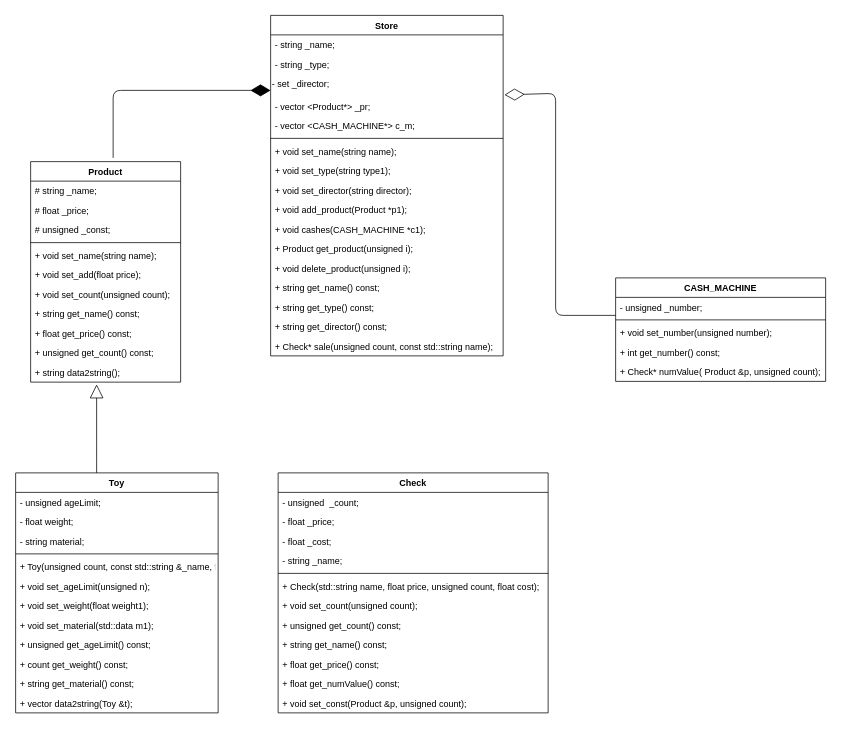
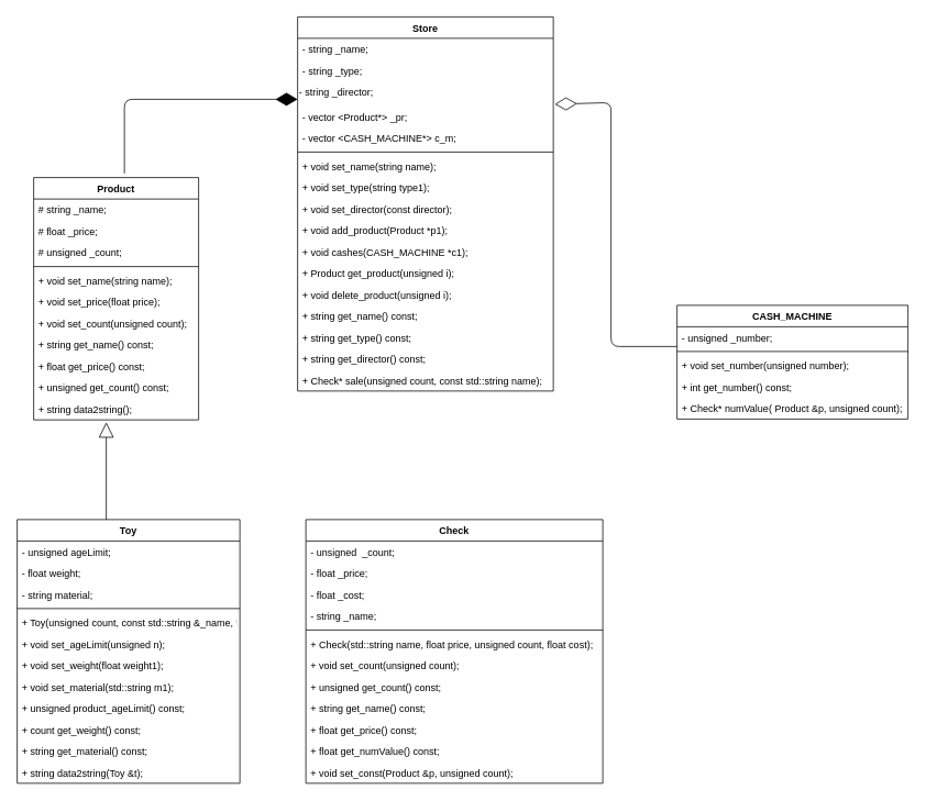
  <mxCell id="0" />
  <mxCell id="1" parent="0" />
  <mxCell id="2" value="Store" style="swimlane;fontStyle=1;align=center;verticalAlign=top;childLayout=stackLayout;horizontal=1;startSize=26;horizontalStack=0;resizeParent=1;resizeParentMax=0;resizeLast=0;collapsible=1;marginBottom=0;" parent="1" vertex="1"><mxGeometry x="360" y="20" width="310" height="454" as="geometry" /></mxCell>
  <mxCell id="3" value="- string _name;" style="text;strokeColor=none;fillColor=none;align=left;verticalAlign=top;spacingLeft=4;spacingRight=4;overflow=hidden;rotatable=0;points=[[0,0.5],[1,0.5]];portConstraint=eastwest;" parent="2" vertex="1"><mxGeometry y="26" width="310" height="26" as="geometry" /></mxCell>
  <mxCell id="4" value="- string _type;" style="text;strokeColor=none;fillColor=none;align=left;verticalAlign=top;spacingLeft=4;spacingRight=4;overflow=hidden;rotatable=0;points=[[0,0.5],[1,0.5]];portConstraint=eastwest;" parent="2" vertex="1"><mxGeometry y="52" width="310" height="26" as="geometry" /></mxCell>
- <mxCell id="5" value="&lt;pre style=&quot;margin-top: 0px ; margin-bottom: 0px&quot;&gt;&lt;pre style=&quot;margin-top: 0px ; margin-bottom: 0px&quot;&gt;&lt;span style=&quot;font-family: &amp;#34;helvetica&amp;#34; ; white-space: nowrap&quot;&gt;- set _director;&lt;/span&gt;&lt;br&gt;&lt;/pre&gt;&lt;/pre&gt;" style="text;html=1;" parent="2" vertex="1"><mxGeometry y="78" width="310" height="30" as="geometry" /></mxCell>
+ <mxCell id="5" value="&lt;pre style=&quot;margin-top: 0px ; margin-bottom: 0px&quot;&gt;&lt;pre style=&quot;margin-top: 0px ; margin-bottom: 0px&quot;&gt;&lt;span style=&quot;font-family: &amp;#34;helvetica&amp;#34; ; white-space: nowrap&quot;&gt;- string _director;&lt;/span&gt;&lt;br&gt;&lt;/pre&gt;&lt;/pre&gt;" style="text;html=1;" parent="2" vertex="1"><mxGeometry y="78" width="310" height="30" as="geometry" /></mxCell>
  <mxCell id="6" value="- vector &lt;Product*&gt; _pr; " style="text;strokeColor=none;fillColor=none;align=left;verticalAlign=top;spacingLeft=4;spacingRight=4;overflow=hidden;rotatable=0;points=[[0,0.5],[1,0.5]];portConstraint=eastwest;" parent="2" vertex="1"><mxGeometry y="108" width="310" height="26" as="geometry" /></mxCell>
  <mxCell id="7" value="- vector &lt;CASH_MACHINE*&gt; c_m;" style="text;strokeColor=none;fillColor=none;align=left;verticalAlign=top;spacingLeft=4;spacingRight=4;overflow=hidden;rotatable=0;points=[[0,0.5],[1,0.5]];portConstraint=eastwest;" parent="2" vertex="1"><mxGeometry y="134" width="310" height="26" as="geometry" /></mxCell>
  <mxCell id="8" value="" style="line;strokeWidth=1;fillColor=none;align=left;verticalAlign=middle;spacingTop=-1;spacingLeft=3;spacingRight=3;rotatable=0;labelPosition=right;points=[];portConstraint=eastwest;" parent="2" vertex="1"><mxGeometry y="160" width="310" height="8" as="geometry" /></mxCell>
  <mxCell id="9" value="+ void set_name(string name);" style="text;strokeColor=none;fillColor=none;align=left;verticalAlign=top;spacingLeft=4;spacingRight=4;overflow=hidden;rotatable=0;points=[[0,0.5],[1,0.5]];portConstraint=eastwest;" parent="2" vertex="1"><mxGeometry y="168" width="310" height="26" as="geometry" /></mxCell>
  <mxCell id="10" value="+ void set_type(string type1);" style="text;strokeColor=none;fillColor=none;align=left;verticalAlign=top;spacingLeft=4;spacingRight=4;overflow=hidden;rotatable=0;points=[[0,0.5],[1,0.5]];portConstraint=eastwest;" parent="2" vertex="1"><mxGeometry y="194" width="310" height="26" as="geometry" /></mxCell>
- <mxCell id="11" value="+ void set_director(string director);" style="text;strokeColor=none;fillColor=none;align=left;verticalAlign=top;spacingLeft=4;spacingRight=4;overflow=hidden;rotatable=0;points=[[0,0.5],[1,0.5]];portConstraint=eastwest;" parent="2" vertex="1"><mxGeometry y="220" width="310" height="26" as="geometry" /></mxCell>
+ <mxCell id="11" value="+ void set_director(const director);" style="text;strokeColor=none;fillColor=none;align=left;verticalAlign=top;spacingLeft=4;spacingRight=4;overflow=hidden;rotatable=0;points=[[0,0.5],[1,0.5]];portConstraint=eastwest;" parent="2" vertex="1"><mxGeometry y="220" width="310" height="26" as="geometry" /></mxCell>
  <mxCell id="12" value="+ void add_product(Product *p1);" style="text;strokeColor=none;fillColor=none;align=left;verticalAlign=top;spacingLeft=4;spacingRight=4;overflow=hidden;rotatable=0;points=[[0,0.5],[1,0.5]];portConstraint=eastwest;" parent="2" vertex="1"><mxGeometry y="246" width="310" height="26" as="geometry" /></mxCell>
  <mxCell id="13" value="+ void cashes(CASH_MACHINE *c1);" style="text;strokeColor=none;fillColor=none;align=left;verticalAlign=top;spacingLeft=4;spacingRight=4;overflow=hidden;rotatable=0;points=[[0,0.5],[1,0.5]];portConstraint=eastwest;" parent="2" vertex="1"><mxGeometry y="272" width="310" height="26" as="geometry" /></mxCell>
  <mxCell id="14" value="+ Product get_product(unsigned i);" style="text;strokeColor=none;fillColor=none;align=left;verticalAlign=top;spacingLeft=4;spacingRight=4;overflow=hidden;rotatable=0;points=[[0,0.5],[1,0.5]];portConstraint=eastwest;" parent="2" vertex="1"><mxGeometry y="298" width="310" height="26" as="geometry" /></mxCell>
  <mxCell id="15" value="+ void delete_product(unsigned i);" style="text;strokeColor=none;fillColor=none;align=left;verticalAlign=top;spacingLeft=4;spacingRight=4;overflow=hidden;rotatable=0;points=[[0,0.5],[1,0.5]];portConstraint=eastwest;" parent="2" vertex="1"><mxGeometry y="324" width="310" height="26" as="geometry" /></mxCell>
  <mxCell id="16" value="+ string get_name() const;" style="text;strokeColor=none;fillColor=none;align=left;verticalAlign=top;spacingLeft=4;spacingRight=4;overflow=hidden;rotatable=0;points=[[0,0.5],[1,0.5]];portConstraint=eastwest;" parent="2" vertex="1"><mxGeometry y="350" width="310" height="26" as="geometry" /></mxCell>
  <mxCell id="17" value="+ string get_type() const;" style="text;strokeColor=none;fillColor=none;align=left;verticalAlign=top;spacingLeft=4;spacingRight=4;overflow=hidden;rotatable=0;points=[[0,0.5],[1,0.5]];portConstraint=eastwest;" parent="2" vertex="1"><mxGeometry y="376" width="310" height="26" as="geometry" /></mxCell>
  <mxCell id="18" value="+ string get_director() const;" style="text;strokeColor=none;fillColor=none;align=left;verticalAlign=top;spacingLeft=4;spacingRight=4;overflow=hidden;rotatable=0;points=[[0,0.5],[1,0.5]];portConstraint=eastwest;" parent="2" vertex="1"><mxGeometry y="402" width="310" height="26" as="geometry" /></mxCell>
  <mxCell id="19" value="+ Check* sale(unsigned count, const std::string name);" style="text;strokeColor=none;fillColor=none;align=left;verticalAlign=top;spacingLeft=4;spacingRight=4;overflow=hidden;rotatable=0;points=[[0,0.5],[1,0.5]];portConstraint=eastwest;" parent="2" vertex="1"><mxGeometry y="428" width="310" height="26" as="geometry" /></mxCell>
  <mxCell id="20" value="Check" style="swimlane;fontStyle=1;align=center;verticalAlign=top;childLayout=stackLayout;horizontal=1;startSize=26;horizontalStack=0;resizeParent=1;resizeParentMax=0;resizeLast=0;collapsible=1;marginBottom=0;" parent="1" vertex="1"><mxGeometry x="370" y="630" width="360" height="320" as="geometry" /></mxCell>
  <mxCell id="21" value="- unsigned  _count;" style="text;strokeColor=none;fillColor=none;align=left;verticalAlign=top;spacingLeft=4;spacingRight=4;overflow=hidden;rotatable=0;points=[[0,0.5],[1,0.5]];portConstraint=eastwest;" parent="20" vertex="1"><mxGeometry y="26" width="360" height="26" as="geometry" /></mxCell>
  <mxCell id="22" value="- float _price;" style="text;strokeColor=none;fillColor=none;align=left;verticalAlign=top;spacingLeft=4;spacingRight=4;overflow=hidden;rotatable=0;points=[[0,0.5],[1,0.5]];portConstraint=eastwest;" vertex="1" parent="20"><mxGeometry y="52" width="360" height="26" as="geometry" /></mxCell>
  <mxCell id="23" value="- float _cost;" style="text;strokeColor=none;fillColor=none;align=left;verticalAlign=top;spacingLeft=4;spacingRight=4;overflow=hidden;rotatable=0;points=[[0,0.5],[1,0.5]];portConstraint=eastwest;" vertex="1" parent="20"><mxGeometry y="78" width="360" height="26" as="geometry" /></mxCell>
  <mxCell id="24" value="- string _name;" style="text;strokeColor=none;fillColor=none;align=left;verticalAlign=top;spacingLeft=4;spacingRight=4;overflow=hidden;rotatable=0;points=[[0,0.5],[1,0.5]];portConstraint=eastwest;" vertex="1" parent="20"><mxGeometry y="104" width="360" height="26" as="geometry" /></mxCell>
  <mxCell id="25" value="" style="line;strokeWidth=1;fillColor=none;align=left;verticalAlign=middle;spacingTop=-1;spacingLeft=3;spacingRight=3;rotatable=0;labelPosition=right;points=[];portConstraint=eastwest;" parent="20" vertex="1"><mxGeometry y="130" width="360" height="8" as="geometry" /></mxCell>
  <mxCell id="26" value="+ Check(std::string name, float price, unsigned count, float cost);" style="text;strokeColor=none;fillColor=none;align=left;verticalAlign=top;spacingLeft=4;spacingRight=4;overflow=hidden;rotatable=0;points=[[0,0.5],[1,0.5]];portConstraint=eastwest;" parent="20" vertex="1"><mxGeometry y="138" width="360" height="26" as="geometry" /></mxCell>
  <mxCell id="27" value="+ void set_count(unsigned count);" style="text;strokeColor=none;fillColor=none;align=left;verticalAlign=top;spacingLeft=4;spacingRight=4;overflow=hidden;rotatable=0;points=[[0,0.5],[1,0.5]];portConstraint=eastwest;" parent="20" vertex="1"><mxGeometry y="164" width="360" height="26" as="geometry" /></mxCell>
  <mxCell id="28" value="+ unsigned get_count() const;" style="text;strokeColor=none;fillColor=none;align=left;verticalAlign=top;spacingLeft=4;spacingRight=4;overflow=hidden;rotatable=0;points=[[0,0.5],[1,0.5]];portConstraint=eastwest;" parent="20" vertex="1"><mxGeometry y="190" width="360" height="26" as="geometry" /></mxCell>
  <mxCell id="29" value="+ string get_name() const;" style="text;strokeColor=none;fillColor=none;align=left;verticalAlign=top;spacingLeft=4;spacingRight=4;overflow=hidden;rotatable=0;points=[[0,0.5],[1,0.5]];portConstraint=eastwest;" parent="20" vertex="1"><mxGeometry y="216" width="360" height="26" as="geometry" /></mxCell>
  <mxCell id="30" value="+ float get_price() const;" style="text;strokeColor=none;fillColor=none;align=left;verticalAlign=top;spacingLeft=4;spacingRight=4;overflow=hidden;rotatable=0;points=[[0,0.5],[1,0.5]];portConstraint=eastwest;" parent="20" vertex="1"><mxGeometry y="242" width="360" height="26" as="geometry" /></mxCell>
  <mxCell id="31" value="+ float get_numValue() const;" style="text;strokeColor=none;fillColor=none;align=left;verticalAlign=top;spacingLeft=4;spacingRight=4;overflow=hidden;rotatable=0;points=[[0,0.5],[1,0.5]];portConstraint=eastwest;" parent="20" vertex="1"><mxGeometry y="268" width="360" height="26" as="geometry" /></mxCell>
  <mxCell id="32" value="+ void set_const(Product &amp;p, unsigned count);" style="text;strokeColor=none;fillColor=none;align=left;verticalAlign=top;spacingLeft=4;spacingRight=4;overflow=hidden;rotatable=0;points=[[0,0.5],[1,0.5]];portConstraint=eastwest;" parent="20" vertex="1"><mxGeometry y="294" width="360" height="26" as="geometry" /></mxCell>
  <mxCell id="33" value="Product" style="swimlane;fontStyle=1;align=center;verticalAlign=top;childLayout=stackLayout;horizontal=1;startSize=26;horizontalStack=0;resizeParent=1;resizeParentMax=0;resizeLast=0;collapsible=1;marginBottom=0;" parent="1" vertex="1"><mxGeometry x="40" y="215" width="200" height="294" as="geometry" /></mxCell>
  <mxCell id="34" value="# string _name;" style="text;strokeColor=none;fillColor=none;align=left;verticalAlign=top;spacingLeft=4;spacingRight=4;overflow=hidden;rotatable=0;points=[[0,0.5],[1,0.5]];portConstraint=eastwest;" parent="33" vertex="1"><mxGeometry y="26" width="200" height="26" as="geometry" /></mxCell>
  <mxCell id="35" value="# float _price;" style="text;strokeColor=none;fillColor=none;align=left;verticalAlign=top;spacingLeft=4;spacingRight=4;overflow=hidden;rotatable=0;points=[[0,0.5],[1,0.5]];portConstraint=eastwest;" parent="33" vertex="1"><mxGeometry y="52" width="200" height="26" as="geometry" /></mxCell>
- <mxCell id="36" value="# unsigned _const;" style="text;strokeColor=none;fillColor=none;align=left;verticalAlign=top;spacingLeft=4;spacingRight=4;overflow=hidden;rotatable=0;points=[[0,0.5],[1,0.5]];portConstraint=eastwest;" parent="33" vertex="1"><mxGeometry y="78" width="200" height="26" as="geometry" /></mxCell>
+ <mxCell id="36" value="# unsigned _count;" style="text;strokeColor=none;fillColor=none;align=left;verticalAlign=top;spacingLeft=4;spacingRight=4;overflow=hidden;rotatable=0;points=[[0,0.5],[1,0.5]];portConstraint=eastwest;" parent="33" vertex="1"><mxGeometry y="78" width="200" height="26" as="geometry" /></mxCell>
  <mxCell id="37" value="" style="line;strokeWidth=1;fillColor=none;align=left;verticalAlign=middle;spacingTop=-1;spacingLeft=3;spacingRight=3;rotatable=0;labelPosition=right;points=[];portConstraint=eastwest;" parent="33" vertex="1"><mxGeometry y="104" width="200" height="8" as="geometry" /></mxCell>
  <mxCell id="38" value="+ void set_name(string name);" style="text;strokeColor=none;fillColor=none;align=left;verticalAlign=top;spacingLeft=4;spacingRight=4;overflow=hidden;rotatable=0;points=[[0,0.5],[1,0.5]];portConstraint=eastwest;" parent="33" vertex="1"><mxGeometry y="112" width="200" height="26" as="geometry" /></mxCell>
- <mxCell id="39" value="+ void set_add(float price);" style="text;strokeColor=none;fillColor=none;align=left;verticalAlign=top;spacingLeft=4;spacingRight=4;overflow=hidden;rotatable=0;points=[[0,0.5],[1,0.5]];portConstraint=eastwest;" parent="33" vertex="1"><mxGeometry y="138" width="200" height="26" as="geometry" /></mxCell>
+ <mxCell id="39" value="+ void set_price(float price);" style="text;strokeColor=none;fillColor=none;align=left;verticalAlign=top;spacingLeft=4;spacingRight=4;overflow=hidden;rotatable=0;points=[[0,0.5],[1,0.5]];portConstraint=eastwest;" parent="33" vertex="1"><mxGeometry y="138" width="200" height="26" as="geometry" /></mxCell>
  <mxCell id="40" value="+ void set_count(unsigned count);" style="text;strokeColor=none;fillColor=none;align=left;verticalAlign=top;spacingLeft=4;spacingRight=4;overflow=hidden;rotatable=0;points=[[0,0.5],[1,0.5]];portConstraint=eastwest;" parent="33" vertex="1"><mxGeometry y="164" width="200" height="26" as="geometry" /></mxCell>
  <mxCell id="41" value="+ string get_name() const;" style="text;strokeColor=none;fillColor=none;align=left;verticalAlign=top;spacingLeft=4;spacingRight=4;overflow=hidden;rotatable=0;points=[[0,0.5],[1,0.5]];portConstraint=eastwest;" parent="33" vertex="1"><mxGeometry y="190" width="200" height="26" as="geometry" /></mxCell>
  <mxCell id="42" value="+ float get_price() const;" style="text;strokeColor=none;fillColor=none;align=left;verticalAlign=top;spacingLeft=4;spacingRight=4;overflow=hidden;rotatable=0;points=[[0,0.5],[1,0.5]];portConstraint=eastwest;" parent="33" vertex="1"><mxGeometry y="216" width="200" height="26" as="geometry" /></mxCell>
  <mxCell id="43" value="+ unsigned get_count() const;" style="text;strokeColor=none;fillColor=none;align=left;verticalAlign=top;spacingLeft=4;spacingRight=4;overflow=hidden;rotatable=0;points=[[0,0.5],[1,0.5]];portConstraint=eastwest;" parent="33" vertex="1"><mxGeometry y="242" width="200" height="26" as="geometry" /></mxCell>
  <mxCell id="44" value="+ string data2string();" style="text;strokeColor=none;fillColor=none;align=left;verticalAlign=top;spacingLeft=4;spacingRight=4;overflow=hidden;rotatable=0;points=[[0,0.5],[1,0.5]];portConstraint=eastwest;" parent="33" vertex="1"><mxGeometry y="268" width="200" height="26" as="geometry" /></mxCell>
  <mxCell id="45" value="Toy" style="swimlane;fontStyle=1;align=center;verticalAlign=top;childLayout=stackLayout;horizontal=1;startSize=26;horizontalStack=0;resizeParent=1;resizeParentMax=0;resizeLast=0;collapsible=1;marginBottom=0;" parent="1" vertex="1"><mxGeometry x="20" y="630" width="270" height="320" as="geometry" /></mxCell>
  <mxCell id="46" value="- unsigned ageLimit;" style="text;strokeColor=none;fillColor=none;align=left;verticalAlign=top;spacingLeft=4;spacingRight=4;overflow=hidden;rotatable=0;points=[[0,0.5],[1,0.5]];portConstraint=eastwest;" parent="45" vertex="1"><mxGeometry y="26" width="270" height="26" as="geometry" /></mxCell>
  <mxCell id="47" value="- float weight;" style="text;strokeColor=none;fillColor=none;align=left;verticalAlign=top;spacingLeft=4;spacingRight=4;overflow=hidden;rotatable=0;points=[[0,0.5],[1,0.5]];portConstraint=eastwest;" parent="45" vertex="1"><mxGeometry y="52" width="270" height="26" as="geometry" /></mxCell>
  <mxCell id="48" value="- string material;" style="text;strokeColor=none;fillColor=none;align=left;verticalAlign=top;spacingLeft=4;spacingRight=4;overflow=hidden;rotatable=0;points=[[0,0.5],[1,0.5]];portConstraint=eastwest;" parent="45" vertex="1"><mxGeometry y="78" width="270" height="26" as="geometry" /></mxCell>
  <mxCell id="49" value="" style="line;strokeWidth=1;fillColor=none;align=left;verticalAlign=middle;spacingTop=-1;spacingLeft=3;spacingRight=3;rotatable=0;labelPosition=right;points=[];portConstraint=eastwest;" parent="45" vertex="1"><mxGeometry y="104" width="270" height="8" as="geometry" /></mxCell>
  <mxCell id="50" value="+ Toy(unsigned count, const std::string &amp;_name, float price, unsigned ageLimit,&#10;&#10;        float weight, const std::string &amp;material);" style="text;strokeColor=none;fillColor=none;align=left;verticalAlign=top;spacingLeft=4;spacingRight=4;overflow=hidden;rotatable=0;points=[[0,0.5],[1,0.5]];portConstraint=eastwest;" parent="45" vertex="1"><mxGeometry y="112" width="270" height="26" as="geometry" /></mxCell>
  <mxCell id="51" value="+ void set_ageLimit(unsigned n);" style="text;strokeColor=none;fillColor=none;align=left;verticalAlign=top;spacingLeft=4;spacingRight=4;overflow=hidden;rotatable=0;points=[[0,0.5],[1,0.5]];portConstraint=eastwest;" parent="45" vertex="1"><mxGeometry y="138" width="270" height="26" as="geometry" /></mxCell>
  <mxCell id="52" value="+ void set_weight(float weight1);" style="text;strokeColor=none;fillColor=none;align=left;verticalAlign=top;spacingLeft=4;spacingRight=4;overflow=hidden;rotatable=0;points=[[0,0.5],[1,0.5]];portConstraint=eastwest;" parent="45" vertex="1"><mxGeometry y="164" width="270" height="26" as="geometry" /></mxCell>
- <mxCell id="53" value="+ void set_material(std::data m1);" style="text;strokeColor=none;fillColor=none;align=left;verticalAlign=top;spacingLeft=4;spacingRight=4;overflow=hidden;rotatable=0;points=[[0,0.5],[1,0.5]];portConstraint=eastwest;" parent="45" vertex="1"><mxGeometry y="190" width="270" height="26" as="geometry" /></mxCell>
- <mxCell id="54" value="+ unsigned get_ageLimit() const;" style="text;strokeColor=none;fillColor=none;align=left;verticalAlign=top;spacingLeft=4;spacingRight=4;overflow=hidden;rotatable=0;points=[[0,0.5],[1,0.5]];portConstraint=eastwest;" parent="45" vertex="1"><mxGeometry y="216" width="270" height="26" as="geometry" /></mxCell>
+ <mxCell id="53" value="+ void set_material(std::string m1);" style="text;strokeColor=none;fillColor=none;align=left;verticalAlign=top;spacingLeft=4;spacingRight=4;overflow=hidden;rotatable=0;points=[[0,0.5],[1,0.5]];portConstraint=eastwest;" parent="45" vertex="1"><mxGeometry y="190" width="270" height="26" as="geometry" /></mxCell>
+ <mxCell id="54" value="+ unsigned product_ageLimit() const;" style="text;strokeColor=none;fillColor=none;align=left;verticalAlign=top;spacingLeft=4;spacingRight=4;overflow=hidden;rotatable=0;points=[[0,0.5],[1,0.5]];portConstraint=eastwest;" parent="45" vertex="1"><mxGeometry y="216" width="270" height="26" as="geometry" /></mxCell>
  <mxCell id="55" value="+ count get_weight() const;" style="text;strokeColor=none;fillColor=none;align=left;verticalAlign=top;spacingLeft=4;spacingRight=4;overflow=hidden;rotatable=0;points=[[0,0.5],[1,0.5]];portConstraint=eastwest;" parent="45" vertex="1"><mxGeometry y="242" width="270" height="26" as="geometry" /></mxCell>
  <mxCell id="56" value="+ string get_material() const;" style="text;strokeColor=none;fillColor=none;align=left;verticalAlign=top;spacingLeft=4;spacingRight=4;overflow=hidden;rotatable=0;points=[[0,0.5],[1,0.5]];portConstraint=eastwest;" parent="45" vertex="1"><mxGeometry y="268" width="270" height="26" as="geometry" /></mxCell>
- <mxCell id="57" value="+ vector data2string(Toy &amp;t);" style="text;strokeColor=none;fillColor=none;align=left;verticalAlign=top;spacingLeft=4;spacingRight=4;overflow=hidden;rotatable=0;points=[[0,0.5],[1,0.5]];portConstraint=eastwest;" parent="45" vertex="1"><mxGeometry y="294" width="270" height="26" as="geometry" /></mxCell>
+ <mxCell id="57" value="+ string data2string(Toy &amp;t);" style="text;strokeColor=none;fillColor=none;align=left;verticalAlign=top;spacingLeft=4;spacingRight=4;overflow=hidden;rotatable=0;points=[[0,0.5],[1,0.5]];portConstraint=eastwest;" parent="45" vertex="1"><mxGeometry y="294" width="270" height="26" as="geometry" /></mxCell>
  <mxCell id="58" value="CASH_MACHINE" style="swimlane;fontStyle=1;align=center;verticalAlign=top;childLayout=stackLayout;horizontal=1;startSize=26;horizontalStack=0;resizeParent=1;resizeParentMax=0;resizeLast=0;collapsible=1;marginBottom=0;" parent="1" vertex="1"><mxGeometry x="820" y="370" width="280" height="138" as="geometry" /></mxCell>
  <mxCell id="59" value="- unsigned _number; " style="text;strokeColor=none;fillColor=none;align=left;verticalAlign=top;spacingLeft=4;spacingRight=4;overflow=hidden;rotatable=0;points=[[0,0.5],[1,0.5]];portConstraint=eastwest;" parent="58" vertex="1"><mxGeometry y="26" width="280" height="26" as="geometry" /></mxCell>
  <mxCell id="60" value="" style="line;strokeWidth=1;fillColor=none;align=left;verticalAlign=middle;spacingTop=-1;spacingLeft=3;spacingRight=3;rotatable=0;labelPosition=right;points=[];portConstraint=eastwest;" parent="58" vertex="1"><mxGeometry y="52" width="280" height="8" as="geometry" /></mxCell>
  <mxCell id="61" value="+ void set_number(unsigned number);" style="text;strokeColor=none;fillColor=none;align=left;verticalAlign=top;spacingLeft=4;spacingRight=4;overflow=hidden;rotatable=0;points=[[0,0.5],[1,0.5]];portConstraint=eastwest;" parent="58" vertex="1"><mxGeometry y="60" width="280" height="26" as="geometry" /></mxCell>
  <mxCell id="62" value="+ int get_number() const;" style="text;strokeColor=none;fillColor=none;align=left;verticalAlign=top;spacingLeft=4;spacingRight=4;overflow=hidden;rotatable=0;points=[[0,0.5],[1,0.5]];portConstraint=eastwest;" parent="58" vertex="1"><mxGeometry y="86" width="280" height="26" as="geometry" /></mxCell>
  <mxCell id="63" value="+ Check* numValue( Product &amp;p, unsigned count);" style="text;strokeColor=none;fillColor=none;align=left;verticalAlign=top;spacingLeft=4;spacingRight=4;overflow=hidden;rotatable=0;points=[[0,0.5],[1,0.5]];portConstraint=eastwest;" parent="58" vertex="1"><mxGeometry y="112" width="280" height="26" as="geometry" /></mxCell>
  <mxCell id="64" value="" style="endArrow=diamondThin;endFill=0;endSize=24;html=1;entryX=1.006;entryY=-0.077;entryDx=0;entryDy=0;entryPerimeter=0;" parent="1" edge="1" target="6"><mxGeometry width="160" relative="1" as="geometry"><mxPoint x="820" y="420" as="sourcePoint" /><mxPoint x="670" y="121" as="targetPoint" /><Array as="points"><mxPoint x="740" y="420" /><mxPoint x="740" y="124" /></Array></mxGeometry></mxCell>
  <mxCell id="65" value="" style="endArrow=block;endSize=16;endFill=0;html=1;entryX=0.44;entryY=1.115;entryDx=0;entryDy=0;entryPerimeter=0;" parent="1" edge="1" target="44"><mxGeometry width="160" relative="1" as="geometry"><mxPoint x="128" y="630" as="sourcePoint" /><mxPoint x="100" y="561" as="targetPoint" /><Array as="points"><mxPoint x="128" y="600" /></Array></mxGeometry></mxCell>
  <mxCell id="66" value="" style="endArrow=diamondThin;endFill=1;endSize=24;html=1;" edge="1" parent="1"><mxGeometry width="160" relative="1" as="geometry"><mxPoint x="150" y="210" as="sourcePoint" /><mxPoint x="360" y="120" as="targetPoint" /><Array as="points"><mxPoint x="150" y="120" /></Array></mxGeometry></mxCell>
